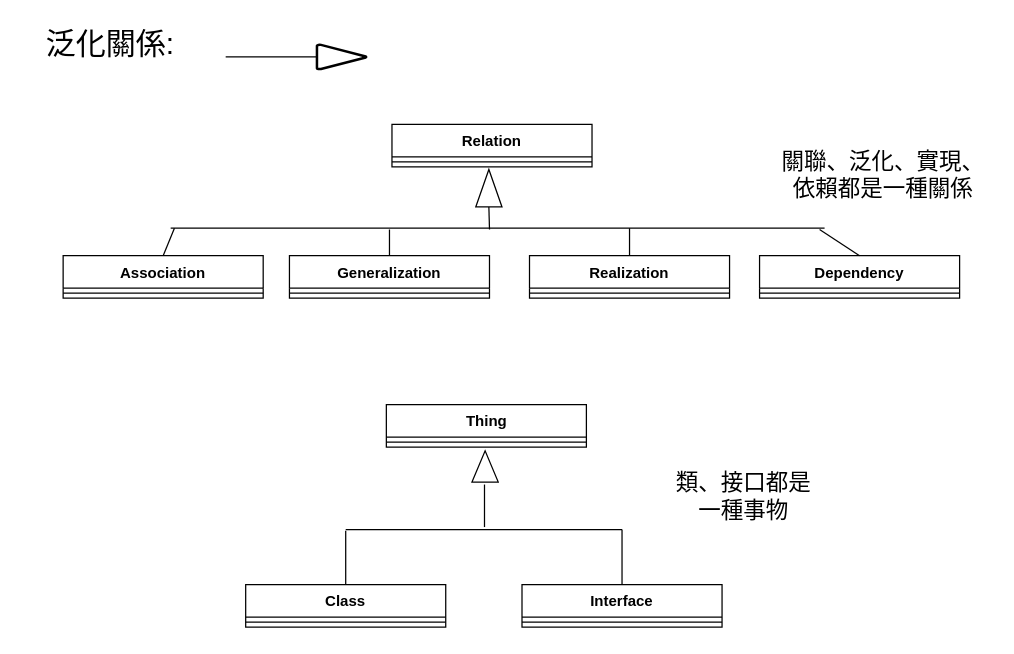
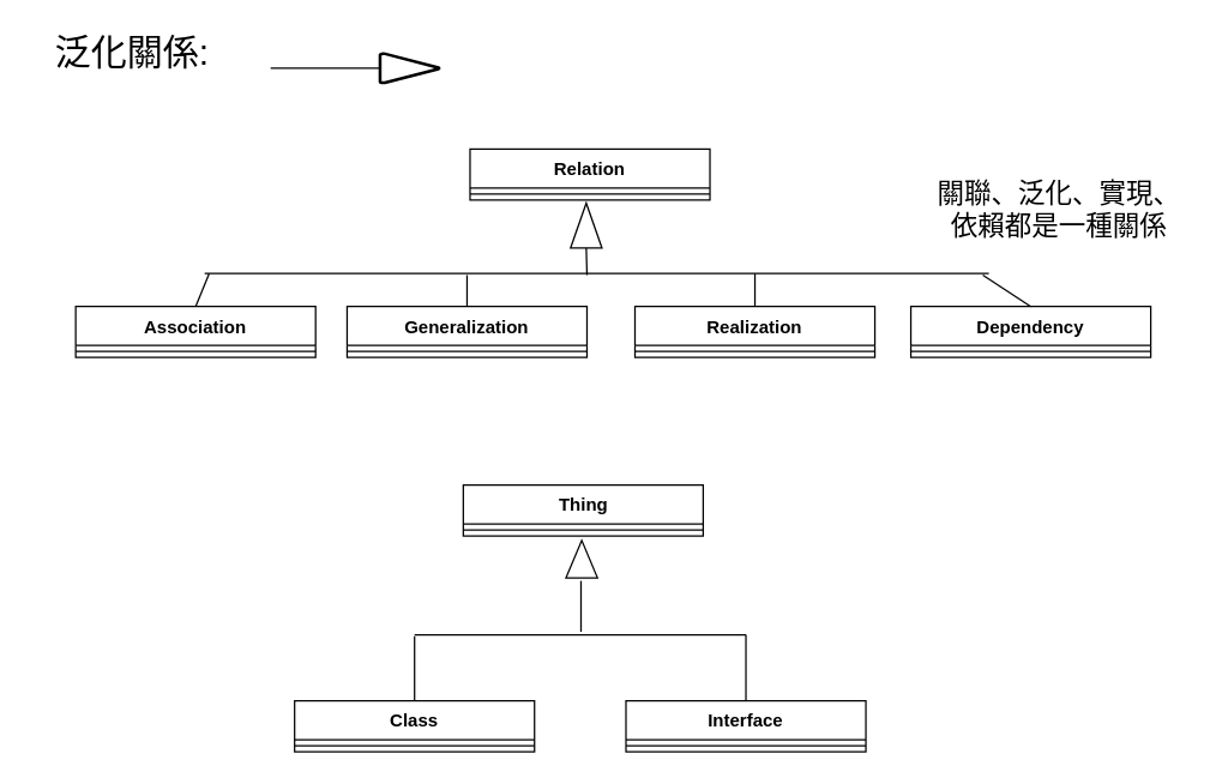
  <mxCell id="0" />
  <mxCell id="1" parent="0" />
  <mxCell id="2" value="&lt;span style=&quot;font-size: 24px;&quot;&gt;泛化關係:&lt;/span&gt;" style="text;html=1;strokeColor=none;fillColor=none;align=center;verticalAlign=middle;whiteSpace=wrap;rounded=0;" vertex="1" parent="1"><mxGeometry x="20" y="20" width="136" height="30" as="geometry" /></mxCell>
  <mxCell id="3" value="" style="line;strokeWidth=1;rotatable=0;dashed=0;labelPosition=right;align=left;verticalAlign=middle;spacingTop=0;spacingLeft=6;points=[];portConstraint=eastwest;" vertex="1" parent="1"><mxGeometry x="180" y="40" width="73" height="10" as="geometry" /></mxCell>
  <mxCell id="4" value="" style="strokeWidth=2;html=1;shape=mxgraph.flowchart.extract_or_measurement;whiteSpace=wrap;direction=south;" vertex="1" parent="1"><mxGeometry x="253" y="35.25" width="39.5" height="19.5" as="geometry" /></mxCell>
  <mxCell id="5" value="Relation" style="swimlane;fontStyle=1;align=center;verticalAlign=top;childLayout=stackLayout;horizontal=1;startSize=26;horizontalStack=0;resizeParent=1;resizeParentMax=0;resizeLast=0;collapsible=1;marginBottom=0;whiteSpace=wrap;html=1;" vertex="1" parent="1"><mxGeometry x="313" y="99" width="160" height="34" as="geometry" /></mxCell>
  <mxCell id="6" value="" style="line;strokeWidth=1;fillColor=none;align=left;verticalAlign=middle;spacingTop=-1;spacingLeft=3;spacingRight=3;rotatable=0;labelPosition=right;points=[];portConstraint=eastwest;strokeColor=inherit;" vertex="1" parent="5"><mxGeometry y="26" width="160" height="8" as="geometry" /></mxCell>
  <mxCell id="7" value="Association" style="swimlane;fontStyle=1;align=center;verticalAlign=top;childLayout=stackLayout;horizontal=1;startSize=26;horizontalStack=0;resizeParent=1;resizeParentMax=0;resizeLast=0;collapsible=1;marginBottom=0;whiteSpace=wrap;html=1;" vertex="1" parent="1"><mxGeometry x="50" y="204" width="160" height="34" as="geometry" /></mxCell>
  <mxCell id="8" value="" style="line;strokeWidth=1;fillColor=none;align=left;verticalAlign=middle;spacingTop=-1;spacingLeft=3;spacingRight=3;rotatable=0;labelPosition=right;points=[];portConstraint=eastwest;strokeColor=inherit;" vertex="1" parent="7"><mxGeometry y="26" width="160" height="8" as="geometry" /></mxCell>
  <mxCell id="9" value="Generalization" style="swimlane;fontStyle=1;align=center;verticalAlign=top;childLayout=stackLayout;horizontal=1;startSize=26;horizontalStack=0;resizeParent=1;resizeParentMax=0;resizeLast=0;collapsible=1;marginBottom=0;whiteSpace=wrap;html=1;" vertex="1" parent="1"><mxGeometry x="231" y="204" width="160" height="34" as="geometry" /></mxCell>
  <mxCell id="10" value="" style="line;strokeWidth=1;fillColor=none;align=left;verticalAlign=middle;spacingTop=-1;spacingLeft=3;spacingRight=3;rotatable=0;labelPosition=right;points=[];portConstraint=eastwest;strokeColor=inherit;" vertex="1" parent="9"><mxGeometry y="26" width="160" height="8" as="geometry" /></mxCell>
  <mxCell id="11" value="Realization" style="swimlane;fontStyle=1;align=center;verticalAlign=top;childLayout=stackLayout;horizontal=1;startSize=26;horizontalStack=0;resizeParent=1;resizeParentMax=0;resizeLast=0;collapsible=1;marginBottom=0;whiteSpace=wrap;html=1;" vertex="1" parent="1"><mxGeometry x="423" y="204" width="160" height="34" as="geometry" /></mxCell>
  <mxCell id="12" value="" style="line;strokeWidth=1;fillColor=none;align=left;verticalAlign=middle;spacingTop=-1;spacingLeft=3;spacingRight=3;rotatable=0;labelPosition=right;points=[];portConstraint=eastwest;strokeColor=inherit;" vertex="1" parent="11"><mxGeometry y="26" width="160" height="8" as="geometry" /></mxCell>
  <mxCell id="13" value="Dependency" style="swimlane;fontStyle=1;align=center;verticalAlign=top;childLayout=stackLayout;horizontal=1;startSize=26;horizontalStack=0;resizeParent=1;resizeParentMax=0;resizeLast=0;collapsible=1;marginBottom=0;whiteSpace=wrap;html=1;" vertex="1" parent="1"><mxGeometry x="607" y="204" width="160" height="34" as="geometry" /></mxCell>
  <mxCell id="14" value="" style="line;strokeWidth=1;fillColor=none;align=left;verticalAlign=middle;spacingTop=-1;spacingLeft=3;spacingRight=3;rotatable=0;labelPosition=right;points=[];portConstraint=eastwest;strokeColor=inherit;" vertex="1" parent="13"><mxGeometry y="26" width="160" height="8" as="geometry" /></mxCell>
  <mxCell id="15" value="" style="endArrow=none;html=1;rounded=0;" edge="1" parent="1"><mxGeometry width="50" height="50" relative="1" as="geometry"><mxPoint x="136" y="182" as="sourcePoint" /><mxPoint x="659" y="182" as="targetPoint" /></mxGeometry></mxCell>
  <mxCell id="16" value="" style="endArrow=none;html=1;rounded=0;" edge="1" parent="1" source="17"><mxGeometry width="50" height="50" relative="1" as="geometry"><mxPoint x="392" y="182" as="sourcePoint" /><mxPoint x="392" y="141" as="targetPoint" /></mxGeometry></mxCell>
  <mxCell id="17" value="" style="triangle;whiteSpace=wrap;html=1;direction=north;" vertex="1" parent="1"><mxGeometry x="380" y="135" width="21" height="30" as="geometry" /></mxCell>
  <mxCell id="18" value="" style="endArrow=none;html=1;rounded=0;entryX=0;entryY=0.5;entryDx=0;entryDy=0;" edge="1" parent="1" target="17"><mxGeometry width="50" height="50" relative="1" as="geometry"><mxPoint x="391" y="183" as="sourcePoint" /><mxPoint x="447" y="158" as="targetPoint" /></mxGeometry></mxCell>
  <mxCell id="19" value="" style="endArrow=none;html=1;rounded=0;exitX=0.5;exitY=0;exitDx=0;exitDy=0;" edge="1" parent="1" source="7"><mxGeometry width="50" height="50" relative="1" as="geometry"><mxPoint x="412" y="436" as="sourcePoint" /><mxPoint x="139" y="182" as="targetPoint" /></mxGeometry></mxCell>
  <mxCell id="20" value="" style="endArrow=none;html=1;rounded=0;exitX=0.5;exitY=0;exitDx=0;exitDy=0;" edge="1" parent="1" source="9"><mxGeometry width="50" height="50" relative="1" as="geometry"><mxPoint x="412" y="436" as="sourcePoint" /><mxPoint x="311" y="183" as="targetPoint" /></mxGeometry></mxCell>
  <mxCell id="21" value="" style="endArrow=none;html=1;rounded=0;exitX=0.5;exitY=0;exitDx=0;exitDy=0;" edge="1" parent="1" source="11"><mxGeometry width="50" height="50" relative="1" as="geometry"><mxPoint x="412" y="436" as="sourcePoint" /><mxPoint x="503" y="182" as="targetPoint" /></mxGeometry></mxCell>
  <mxCell id="22" value="" style="endArrow=none;html=1;rounded=0;exitX=0.5;exitY=0;exitDx=0;exitDy=0;" edge="1" parent="1" source="13"><mxGeometry width="50" height="50" relative="1" as="geometry"><mxPoint x="412" y="436" as="sourcePoint" /><mxPoint x="655" y="183" as="targetPoint" /></mxGeometry></mxCell>
  <mxCell id="23" value="&lt;font style=&quot;font-size: 18px;&quot;&gt;關聯、泛化、實現、依賴都是一種關係&lt;/font&gt;" style="text;html=1;strokeColor=none;fillColor=none;align=center;verticalAlign=middle;whiteSpace=wrap;rounded=0;" vertex="1" parent="1"><mxGeometry x="623" y="125" width="166" height="30" as="geometry" /></mxCell>
  <mxCell id="24" value="Thing" style="swimlane;fontStyle=1;align=center;verticalAlign=top;childLayout=stackLayout;horizontal=1;startSize=26;horizontalStack=0;resizeParent=1;resizeParentMax=0;resizeLast=0;collapsible=1;marginBottom=0;whiteSpace=wrap;html=1;" vertex="1" parent="1"><mxGeometry x="308.5" y="323" width="160" height="34" as="geometry" /></mxCell>
  <mxCell id="25" value="" style="line;strokeWidth=1;fillColor=none;align=left;verticalAlign=middle;spacingTop=-1;spacingLeft=3;spacingRight=3;rotatable=0;labelPosition=right;points=[];portConstraint=eastwest;strokeColor=inherit;" vertex="1" parent="24"><mxGeometry y="26" width="160" height="8" as="geometry" /></mxCell>
  <mxCell id="26" value="Class" style="swimlane;fontStyle=1;align=center;verticalAlign=top;childLayout=stackLayout;horizontal=1;startSize=26;horizontalStack=0;resizeParent=1;resizeParentMax=0;resizeLast=0;collapsible=1;marginBottom=0;whiteSpace=wrap;html=1;" vertex="1" parent="1"><mxGeometry x="196" y="467" width="160" height="34" as="geometry" /></mxCell>
  <mxCell id="27" value="" style="line;strokeWidth=1;fillColor=none;align=left;verticalAlign=middle;spacingTop=-1;spacingLeft=3;spacingRight=3;rotatable=0;labelPosition=right;points=[];portConstraint=eastwest;strokeColor=inherit;" vertex="1" parent="26"><mxGeometry y="26" width="160" height="8" as="geometry" /></mxCell>
  <mxCell id="28" value="Interface" style="swimlane;fontStyle=1;align=center;verticalAlign=top;childLayout=stackLayout;horizontal=1;startSize=26;horizontalStack=0;resizeParent=1;resizeParentMax=0;resizeLast=0;collapsible=1;marginBottom=0;whiteSpace=wrap;html=1;" vertex="1" parent="1"><mxGeometry x="417" y="467" width="160" height="34" as="geometry" /></mxCell>
  <mxCell id="29" value="" style="line;strokeWidth=1;fillColor=none;align=left;verticalAlign=middle;spacingTop=-1;spacingLeft=3;spacingRight=3;rotatable=0;labelPosition=right;points=[];portConstraint=eastwest;strokeColor=inherit;" vertex="1" parent="28"><mxGeometry y="26" width="160" height="8" as="geometry" /></mxCell>
  <mxCell id="30" value="" style="endArrow=none;html=1;rounded=0;" edge="1" parent="1"><mxGeometry width="50" height="50" relative="1" as="geometry"><mxPoint x="276" y="423" as="sourcePoint" /><mxPoint x="497" y="423" as="targetPoint" /></mxGeometry></mxCell>
  <mxCell id="31" value="" style="endArrow=none;html=1;rounded=0;" edge="1" parent="1"><mxGeometry width="50" height="50" relative="1" as="geometry"><mxPoint x="387" y="421" as="sourcePoint" /><mxPoint x="387" y="387" as="targetPoint" /></mxGeometry></mxCell>
  <mxCell id="32" value="" style="triangle;whiteSpace=wrap;html=1;direction=north;" vertex="1" parent="1"><mxGeometry x="377" y="360" width="21" height="25" as="geometry" /></mxCell>
  <mxCell id="33" value="" style="endArrow=none;html=1;rounded=0;exitX=0.5;exitY=0;exitDx=0;exitDy=0;" edge="1" parent="1" source="26"><mxGeometry width="50" height="50" relative="1" as="geometry"><mxPoint x="412" y="428" as="sourcePoint" /><mxPoint x="276" y="424" as="targetPoint" /></mxGeometry></mxCell>
  <mxCell id="34" value="" style="endArrow=none;html=1;rounded=0;exitX=0.5;exitY=0;exitDx=0;exitDy=0;" edge="1" parent="1" source="28"><mxGeometry width="50" height="50" relative="1" as="geometry"><mxPoint x="412" y="428" as="sourcePoint" /><mxPoint x="497" y="423" as="targetPoint" /></mxGeometry></mxCell>
- <mxCell id="35" value="&lt;font style=&quot;font-size: 18px;&quot;&gt;類、接口都是一種事物&lt;/font&gt;" style="text;html=1;strokeColor=none;fillColor=none;align=center;verticalAlign=middle;whiteSpace=wrap;rounded=0;" vertex="1" parent="1"><mxGeometry x="537" y="382" width="115" height="30" as="geometry" /></mxCell>
